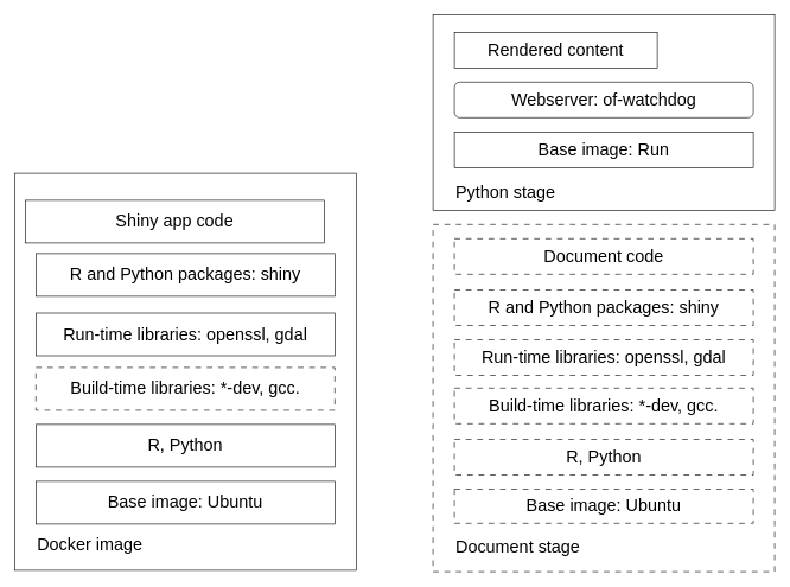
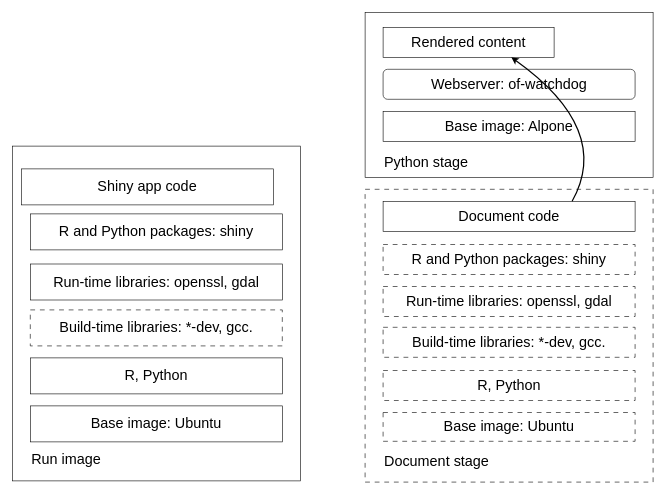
  <mxCell id="0" />
  <mxCell id="1" parent="0" />
  <mxCell id="2" value="" style="rounded=0;whiteSpace=wrap;html=1;fillColor=none;" parent="1" vertex="1"><mxGeometry x="608" y="20" width="480" height="275" as="geometry" /></mxCell>
  <mxCell id="3" value="" style="rounded=0;whiteSpace=wrap;html=1;fillColor=none;" parent="1" vertex="1"><mxGeometry x="20" y="243" width="480" height="558" as="geometry" /></mxCell>
  <mxCell id="4" value="&lt;font style=&quot;font-size: 24px;&quot;&gt;Base image: Ubuntu&lt;br&gt;&lt;/font&gt;" style="rounded=0;whiteSpace=wrap;html=1;" parent="1" vertex="1"><mxGeometry x="50" y="676" width="420" height="60" as="geometry" /></mxCell>
  <mxCell id="5" value="&lt;font style=&quot;font-size: 24px;&quot;&gt;R, Python&lt;br&gt;&lt;/font&gt;" style="rounded=0;whiteSpace=wrap;html=1;" parent="1" vertex="1"><mxGeometry x="50" y="596" width="420" height="60" as="geometry" /></mxCell>
  <mxCell id="6" value="&lt;font style=&quot;font-size: 24px;&quot;&gt;Build-time libraries: *-dev, gcc.&lt;br&gt;&lt;/font&gt;" style="rounded=0;whiteSpace=wrap;html=1;dashed=1;dashPattern=8 8;" parent="1" vertex="1"><mxGeometry x="50" y="516" width="420" height="60" as="geometry" /></mxCell>
  <mxCell id="7" value="&lt;font style=&quot;font-size: 24px;&quot;&gt;Run-time libraries: openssl, gdal&lt;br&gt;&lt;/font&gt;" style="rounded=0;whiteSpace=wrap;html=1;" parent="1" vertex="1"><mxGeometry x="50" y="439.5" width="420" height="60" as="geometry" /></mxCell>
  <mxCell id="8" value="&lt;font style=&quot;font-size: 24px;&quot;&gt;R and Python packages: shiny&lt;br&gt;&lt;/font&gt;" style="rounded=0;whiteSpace=wrap;html=1;" parent="1" vertex="1"><mxGeometry x="50" y="356" width="420" height="60" as="geometry" /></mxCell>
  <mxCell id="9" value="&lt;font style=&quot;font-size: 24px;&quot;&gt;Shiny app code&lt;br&gt;&lt;/font&gt;" style="rounded=0;whiteSpace=wrap;html=1;" parent="1" vertex="1"><mxGeometry x="35" y="281" width="420" height="60" as="geometry" /></mxCell>
- <mxCell id="10" value="&lt;div align=&quot;left&quot;&gt;&lt;font style=&quot;font-size: 24px;&quot;&gt;Docker image&lt;/font&gt;&lt;/div&gt;" style="text;html=1;align=left;verticalAlign=middle;whiteSpace=wrap;rounded=0;" parent="1" vertex="1"><mxGeometry x="50" y="751" width="220" height="30" as="geometry" /></mxCell>
+ <mxCell id="10" value="&lt;div align=&quot;left&quot;&gt;&lt;font style=&quot;font-size: 24px;&quot;&gt;Run image&lt;/font&gt;&lt;/div&gt;" style="text;html=1;align=left;verticalAlign=middle;whiteSpace=wrap;rounded=0;" parent="1" vertex="1"><mxGeometry x="50" y="751" width="220" height="30" as="geometry" /></mxCell>
  <mxCell id="11" value="" style="rounded=0;whiteSpace=wrap;html=1;fillColor=none;dashed=1;dashPattern=8 8;" parent="1" vertex="1"><mxGeometry x="608" y="315" width="480" height="488" as="geometry" /></mxCell>
  <mxCell id="12" value="&lt;font style=&quot;font-size: 24px;&quot;&gt;Base image: Ubuntu&lt;br&gt;&lt;/font&gt;" style="rounded=0;whiteSpace=wrap;html=1;dashed=1;dashPattern=8 8;" parent="1" vertex="1"><mxGeometry x="638" y="687" width="420" height="48" as="geometry" /></mxCell>
  <mxCell id="13" value="&lt;font style=&quot;font-size: 24px;&quot;&gt;R, Python&lt;br&gt;&lt;/font&gt;" style="rounded=0;whiteSpace=wrap;html=1;dashed=1;dashPattern=8 8;" parent="1" vertex="1"><mxGeometry x="638" y="617" width="420" height="50" as="geometry" /></mxCell>
  <mxCell id="14" value="&lt;font style=&quot;font-size: 24px;&quot;&gt;Build-time libraries: *-dev, gcc.&lt;br&gt;&lt;/font&gt;" style="rounded=0;whiteSpace=wrap;html=1;dashed=1;dashPattern=8 8;" parent="1" vertex="1"><mxGeometry x="638" y="545" width="420" height="50" as="geometry" /></mxCell>
  <mxCell id="15" value="&lt;font style=&quot;font-size: 24px;&quot;&gt;Run-time libraries: openssl, gdal&lt;br&gt;&lt;/font&gt;" style="rounded=0;whiteSpace=wrap;html=1;dashed=1;dashPattern=8 8;" parent="1" vertex="1"><mxGeometry x="638" y="477" width="420" height="50" as="geometry" /></mxCell>
  <mxCell id="16" value="&lt;font style=&quot;font-size: 24px;&quot;&gt;R and Python packages: shiny&lt;br&gt;&lt;/font&gt;" style="rounded=0;whiteSpace=wrap;html=1;dashed=1;dashPattern=8 8;" parent="1" vertex="1"><mxGeometry x="638" y="407" width="420" height="50" as="geometry" /></mxCell>
- <mxCell id="17" value="&lt;font style=&quot;font-size: 24px;&quot;&gt;Document code&lt;br&gt;&lt;/font&gt;" style="rounded=0;whiteSpace=wrap;html=1;dashed=1;dashPattern=8 8;" parent="1" vertex="1"><mxGeometry x="638" y="335" width="420" height="50" as="geometry" /></mxCell>
+ <mxCell id="17" value="&lt;font style=&quot;font-size: 24px;&quot;&gt;Document code&lt;br&gt;&lt;/font&gt;" style="rounded=0;whiteSpace=wrap;html=1;dashed=0;dashPattern=8 8;" parent="1" vertex="1"><mxGeometry x="638" y="335" width="420" height="50" as="geometry" /></mxCell>
  <mxCell id="18" value="&lt;div align=&quot;left&quot;&gt;&lt;font style=&quot;font-size: 24px;&quot;&gt;Document stage&lt;/font&gt;&lt;/div&gt;" style="text;html=1;align=left;verticalAlign=middle;whiteSpace=wrap;rounded=0;" parent="1" vertex="1"><mxGeometry x="638" y="753" width="220" height="30" as="geometry" /></mxCell>
  <mxCell id="19" value="&lt;font style=&quot;font-size: 24px;&quot;&gt;Rendered content&lt;br&gt;&lt;/font&gt;" style="rounded=0;whiteSpace=wrap;html=1;" parent="1" vertex="1"><mxGeometry x="638" y="45" width="285" height="50" as="geometry" /></mxCell>
  <mxCell id="20" value="&lt;div align=&quot;left&quot;&gt;&lt;font style=&quot;font-size: 24px;&quot;&gt;Python stage&lt;/font&gt;&lt;/div&gt;" style="text;html=1;align=left;verticalAlign=middle;whiteSpace=wrap;rounded=0;" parent="1" vertex="1"><mxGeometry x="638" y="255" width="220" height="30" as="geometry" /></mxCell>
  <mxCell id="21" value="&lt;font style=&quot;font-size: 24px;&quot;&gt;Webserver: of-watchdog&lt;br&gt;&lt;/font&gt;" style="whiteSpace=wrap;html=1;rounded=1;" parent="1" vertex="1"><mxGeometry x="638" y="115" width="420" height="50" as="geometry" /></mxCell>
- <mxCell id="22" value="&lt;font style=&quot;font-size: 24px;&quot;&gt;Base image: Run&lt;br&gt;&lt;/font&gt;" style="rounded=0;whiteSpace=wrap;html=1;" parent="1" vertex="1"><mxGeometry x="638" y="185" width="420" height="50" as="geometry" /></mxCell>
+ <mxCell id="22" value="&lt;font style=&quot;font-size: 24px;&quot;&gt;Base image: Alpone&lt;br&gt;&lt;/font&gt;" style="rounded=0;whiteSpace=wrap;html=1;" parent="1" vertex="1"><mxGeometry x="638" y="185" width="420" height="50" as="geometry" /></mxCell>
+ <mxCell id="23" value="" style="endArrow=classic;html=1;rounded=0;entryX=0.75;entryY=1;entryDx=0;entryDy=0;exitX=0.75;exitY=0;exitDx=0;exitDy=0;curved=1;strokeWidth=2;" parent="1" source="17" target="19" edge="1"><mxGeometry width="50" height="50" relative="1" as="geometry"><mxPoint x="990" y="335" as="sourcePoint" /><mxPoint x="1040" y="285" as="targetPoint" /><Array as="points"><mxPoint x="1020" y="215" /></Array></mxGeometry></mxCell>
